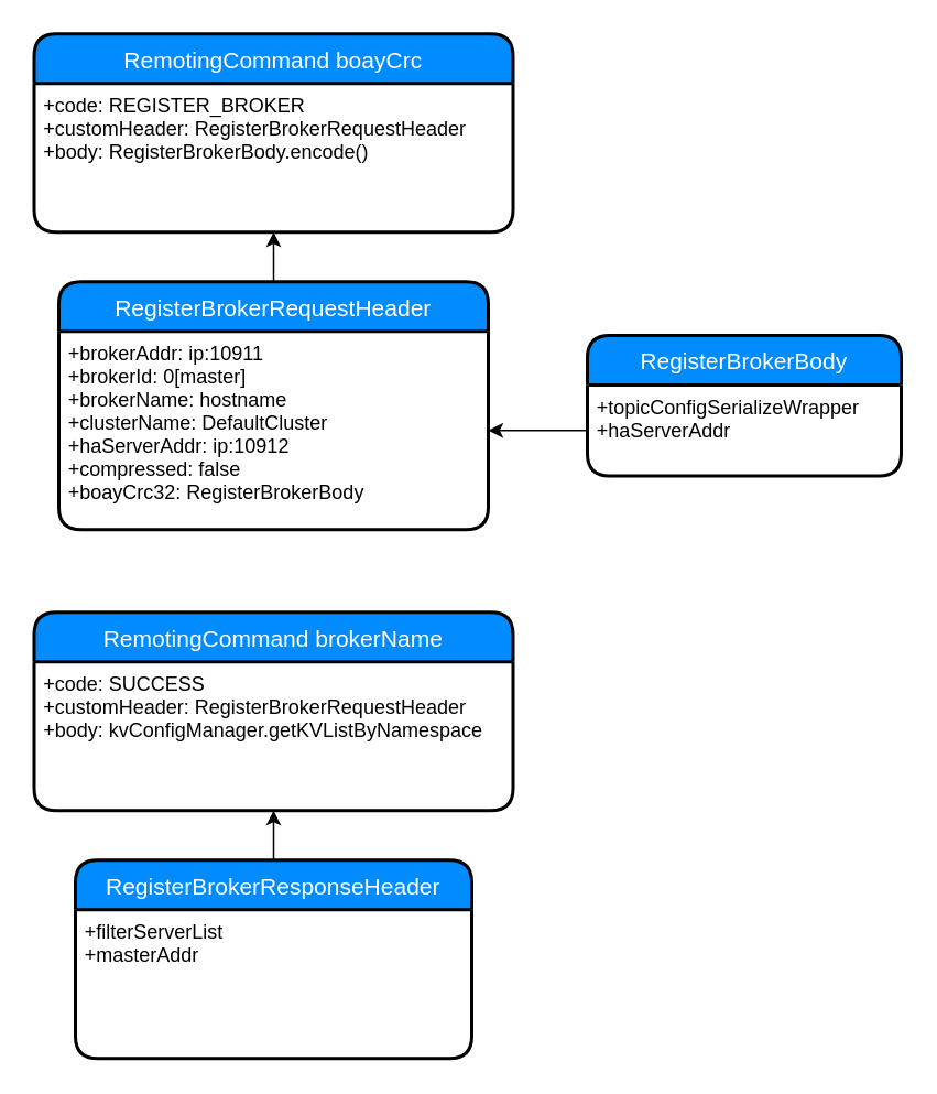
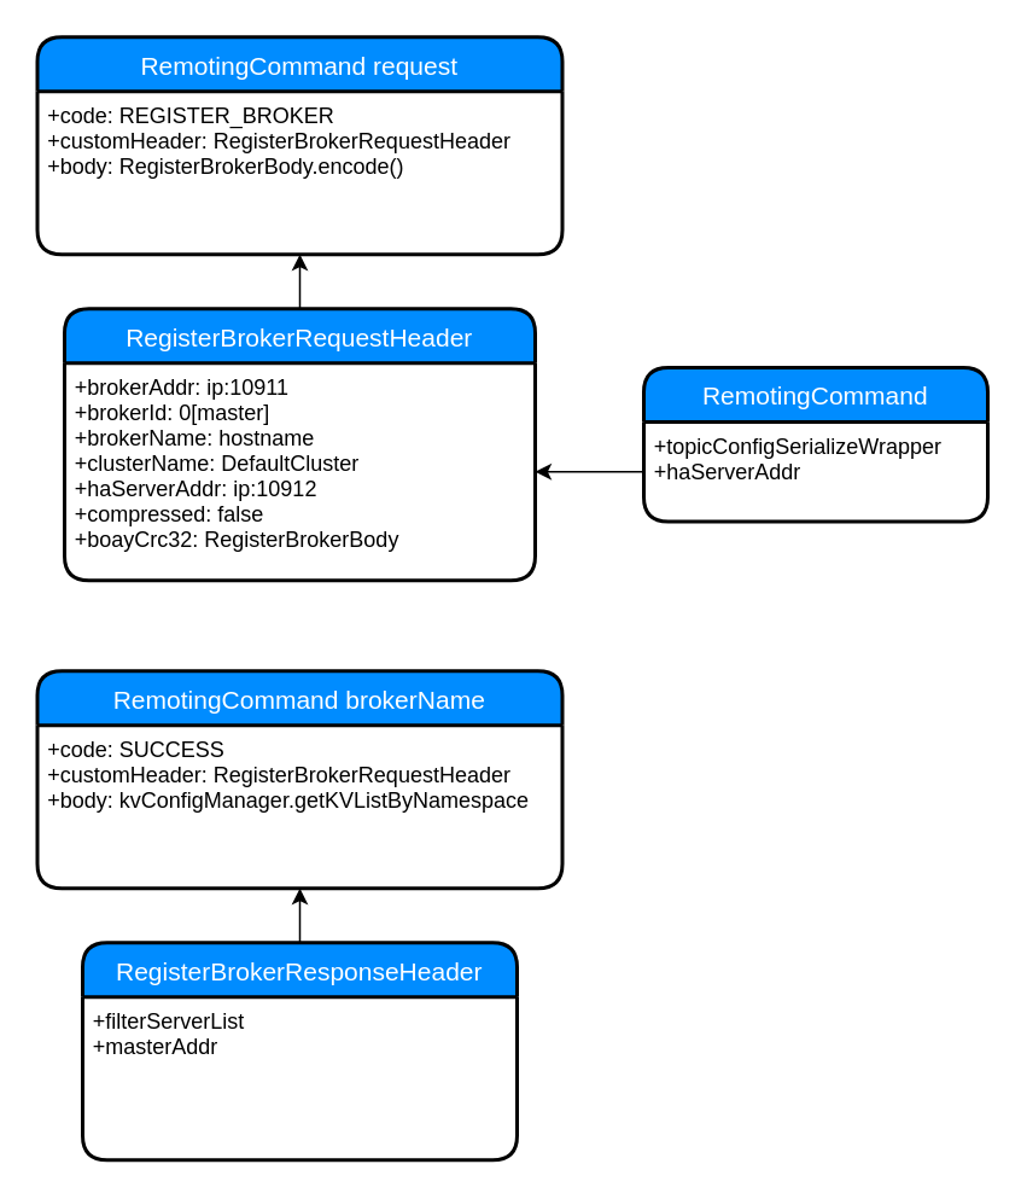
  <mxCell id="0" />
  <mxCell id="1" parent="0" />
  <mxCell id="2" value="" style="edgeStyle=orthogonalEdgeStyle;rounded=0;orthogonalLoop=1;jettySize=auto;html=1;" edge="1" parent="1" source="3" target="9"><mxGeometry relative="1" as="geometry" /></mxCell>
  <mxCell id="3" value="RegisterBrokerRequestHeader" style="swimlane;childLayout=stackLayout;horizontal=1;startSize=30;horizontalStack=0;fillColor=#008cff;fontColor=#FFFFFF;rounded=1;fontSize=14;fontStyle=0;strokeWidth=2;resizeParent=0;resizeLast=1;shadow=0;dashed=0;align=center;" vertex="1" parent="1"><mxGeometry x="35" y="170" width="260" height="150" as="geometry" /></mxCell>
  <mxCell id="4" value="+brokerAddr: ip:10911&#10;+brokerId: 0[master]&#10;+brokerName: hostname&#10;+clusterName: DefaultCluster&#10;+haServerAddr: ip:10912&#10;+compressed: false&#10;+boayCrc32: RegisterBrokerBody" style="align=left;strokeColor=none;fillColor=none;spacingLeft=4;fontSize=12;verticalAlign=top;resizable=0;rotatable=0;part=1;" vertex="1" parent="3"><mxGeometry y="30" width="260" height="120" as="geometry" /></mxCell>
- <mxCell id="5" value="RegisterBrokerBody" style="swimlane;childLayout=stackLayout;horizontal=1;startSize=30;horizontalStack=0;fillColor=#008cff;fontColor=#FFFFFF;rounded=1;fontSize=14;fontStyle=0;strokeWidth=2;resizeParent=0;resizeLast=1;shadow=0;dashed=0;align=center;" vertex="1" parent="1"><mxGeometry x="355" y="202.5" width="190" height="85" as="geometry" /></mxCell>
+ <mxCell id="5" value="RemotingCommand" style="swimlane;childLayout=stackLayout;horizontal=1;startSize=30;horizontalStack=0;fillColor=#008cff;fontColor=#FFFFFF;rounded=1;fontSize=14;fontStyle=0;strokeWidth=2;resizeParent=0;resizeLast=1;shadow=0;dashed=0;align=center;" vertex="1" parent="1"><mxGeometry x="355" y="202.5" width="190" height="85" as="geometry" /></mxCell>
  <mxCell id="6" value="+topicConfigSerializeWrapper&#10;+haServerAddr" style="align=left;strokeColor=none;fillColor=none;spacingLeft=4;fontSize=12;verticalAlign=top;resizable=0;rotatable=0;part=1;" vertex="1" parent="5"><mxGeometry y="30" width="190" height="55" as="geometry" /></mxCell>
  <mxCell id="7" value="" style="edgeStyle=orthogonalEdgeStyle;rounded=0;orthogonalLoop=1;jettySize=auto;html=1;" edge="1" parent="1" source="6"><mxGeometry relative="1" as="geometry"><mxPoint x="295" y="260" as="targetPoint" /></mxGeometry></mxCell>
- <mxCell id="8" value="RemotingCommand boayCrc" style="swimlane;childLayout=stackLayout;horizontal=1;startSize=30;horizontalStack=0;fillColor=#008cff;fontColor=#FFFFFF;rounded=1;fontSize=14;fontStyle=0;strokeWidth=2;resizeParent=0;resizeLast=1;shadow=0;dashed=0;align=center;" vertex="1" parent="1"><mxGeometry x="20" y="20" width="290" height="120" as="geometry" /></mxCell>
+ <mxCell id="8" value="RemotingCommand request" style="swimlane;childLayout=stackLayout;horizontal=1;startSize=30;horizontalStack=0;fillColor=#008cff;fontColor=#FFFFFF;rounded=1;fontSize=14;fontStyle=0;strokeWidth=2;resizeParent=0;resizeLast=1;shadow=0;dashed=0;align=center;" vertex="1" parent="1"><mxGeometry x="20" y="20" width="290" height="120" as="geometry" /></mxCell>
  <mxCell id="9" value="+code: REGISTER_BROKER&#10;+customHeader: RegisterBrokerRequestHeader&#10;+body: RegisterBrokerBody.encode()" style="align=left;strokeColor=none;fillColor=none;spacingLeft=4;fontSize=12;verticalAlign=top;resizable=0;rotatable=0;part=1;" vertex="1" parent="8"><mxGeometry y="30" width="290" height="90" as="geometry" /></mxCell>
  <mxCell id="10" value="RemotingCommand brokerName" style="swimlane;childLayout=stackLayout;horizontal=1;startSize=30;horizontalStack=0;fillColor=#008cff;fontColor=#FFFFFF;rounded=1;fontSize=14;fontStyle=0;strokeWidth=2;resizeParent=0;resizeLast=1;shadow=0;dashed=0;align=center;" vertex="1" parent="1"><mxGeometry x="20" y="370" width="290" height="120" as="geometry" /></mxCell>
  <mxCell id="11" value="+code: SUCCESS&#10;+customHeader: RegisterBrokerRequestHeader&#10;+body: kvConfigManager.getKVListByNamespace" style="align=left;strokeColor=none;fillColor=none;spacingLeft=4;fontSize=12;verticalAlign=top;resizable=0;rotatable=0;part=1;" vertex="1" parent="10"><mxGeometry y="30" width="290" height="90" as="geometry" /></mxCell>
  <mxCell id="12" value="" style="edgeStyle=orthogonalEdgeStyle;rounded=0;orthogonalLoop=1;jettySize=auto;html=1;" edge="1" parent="1" source="13" target="11"><mxGeometry relative="1" as="geometry" /></mxCell>
  <mxCell id="13" value="RegisterBrokerResponseHeader" style="swimlane;childLayout=stackLayout;horizontal=1;startSize=30;horizontalStack=0;fillColor=#008cff;fontColor=#FFFFFF;rounded=1;fontSize=14;fontStyle=0;strokeWidth=2;resizeParent=0;resizeLast=1;shadow=0;dashed=0;align=center;" vertex="1" parent="1"><mxGeometry x="45" y="520" width="240" height="120" as="geometry" /></mxCell>
  <mxCell id="14" value="+filterServerList&#10;+masterAddr" style="align=left;strokeColor=none;fillColor=none;spacingLeft=4;fontSize=12;verticalAlign=top;resizable=0;rotatable=0;part=1;" vertex="1" parent="13"><mxGeometry y="30" width="240" height="90" as="geometry" /></mxCell>
